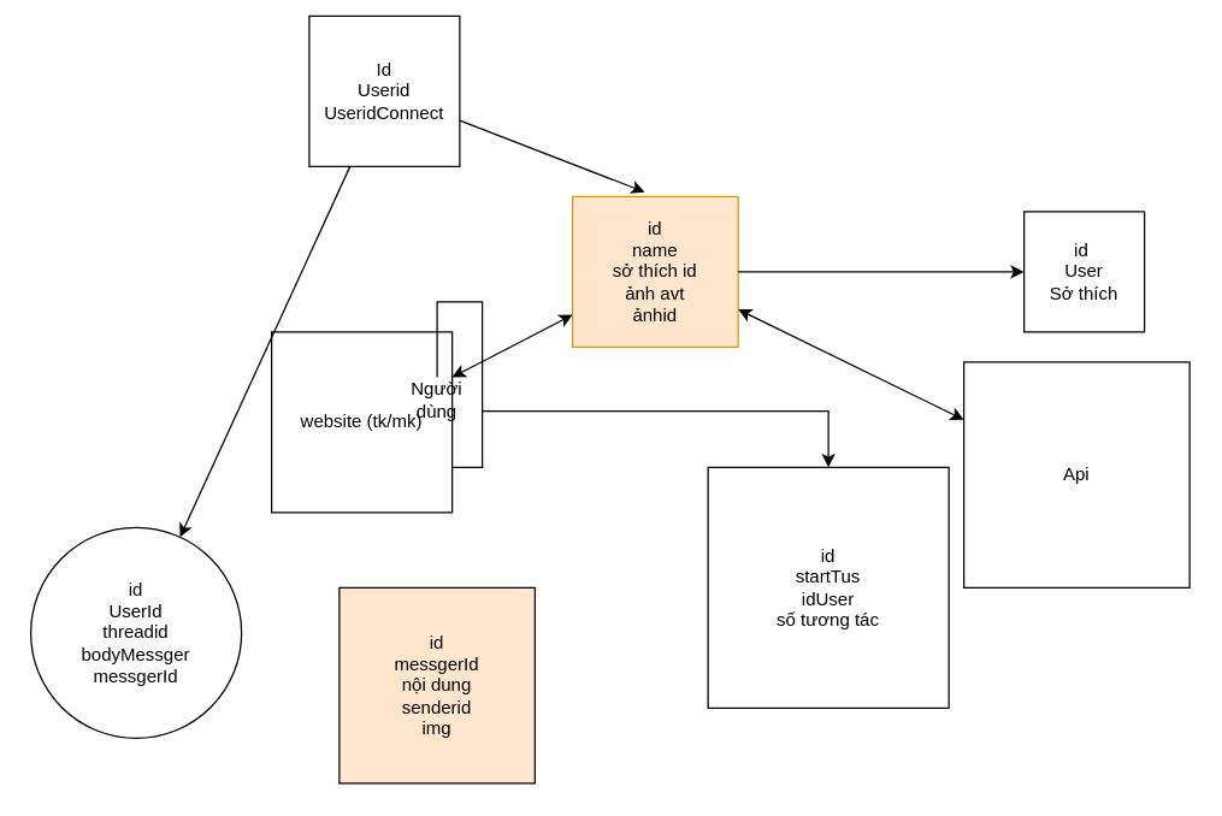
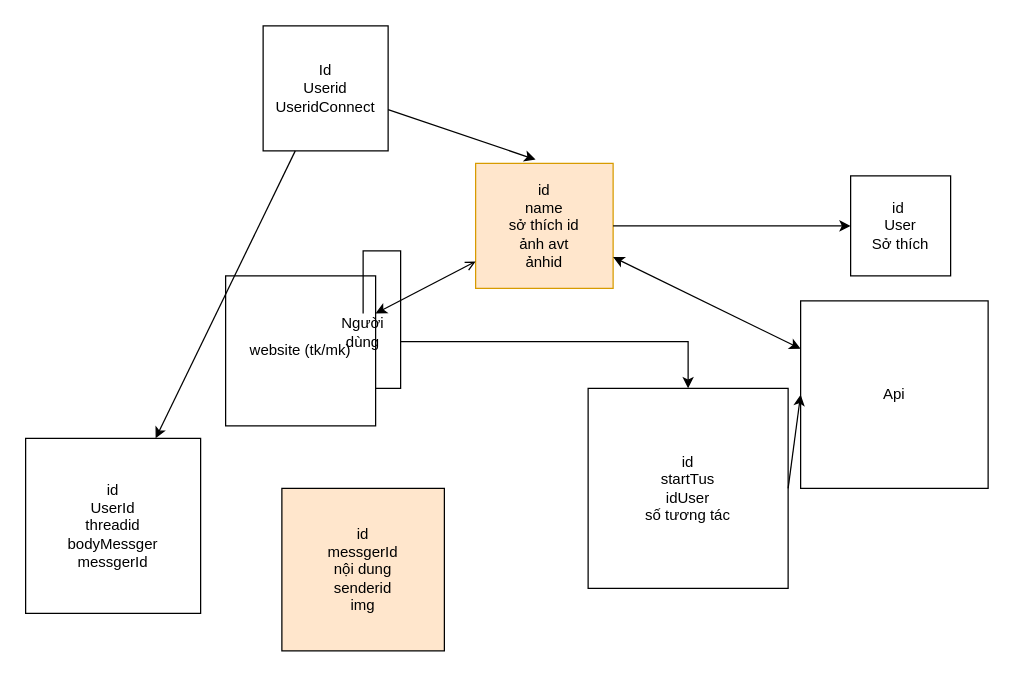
  <mxCell id="0" />
  <mxCell id="1" parent="0" />
  <mxCell id="2" style="edgeStyle=orthogonalEdgeStyle;rounded=0;orthogonalLoop=1;jettySize=auto;html=1;exitX=1;exitY=0.75;exitDx=0;exitDy=0;startArrow=none;" edge="1" parent="1" source="11" target="8"><mxGeometry relative="1" as="geometry" /></mxCell>
  <mxCell id="3" value="website (tk/mk)" style="whiteSpace=wrap;html=1;aspect=fixed;" vertex="1" parent="1"><mxGeometry x="180" y="220" width="120" height="120" as="geometry" /></mxCell>
  <mxCell id="4" value="Api" style="whiteSpace=wrap;html=1;aspect=fixed;" vertex="1" parent="1"><mxGeometry x="640" y="240" width="150" height="150" as="geometry" /></mxCell>
  <mxCell id="5" value="id&lt;br&gt;name&lt;br&gt;sở thích id&lt;br&gt;ảnh avt&lt;br&gt;ảnhid" style="text;html=1;strokeColor=#d79b00;fillColor=#ffe6cc;align=center;verticalAlign=middle;whiteSpace=wrap;rounded=0;" vertex="1" parent="1"><mxGeometry x="380" y="130" width="110" height="100" as="geometry" /></mxCell>
- <mxCell id="6" value="" style="endArrow=classic;startArrow=classic;html=1;rounded=0;exitX=1;exitY=0.25;exitDx=0;exitDy=0;" edge="1" parent="1" source="3" target="5"><mxGeometry width="50" height="50" relative="1" as="geometry"><mxPoint x="400" y="370" as="sourcePoint" /><mxPoint x="450" y="320" as="targetPoint" /></mxGeometry></mxCell>
+ <mxCell id="6" value="" style="endArrow=open;startArrow=classic;html=1;rounded=0;exitX=1;exitY=0.25;exitDx=0;exitDy=0;" edge="1" parent="1" source="3" target="5"><mxGeometry width="50" height="50" relative="1" as="geometry"><mxPoint x="400" y="370" as="sourcePoint" /><mxPoint x="450" y="320" as="targetPoint" /></mxGeometry></mxCell>
  <mxCell id="7" value="" style="endArrow=classic;startArrow=classic;html=1;rounded=0;entryX=1;entryY=0.75;entryDx=0;entryDy=0;" edge="1" parent="1" source="4" target="5"><mxGeometry width="50" height="50" relative="1" as="geometry"><mxPoint x="220" y="370" as="sourcePoint" /><mxPoint x="379" y="280.841" as="targetPoint" /></mxGeometry></mxCell>
  <mxCell id="8" value="id&lt;br&gt;startTus&lt;br&gt;idUser&lt;br&gt;số tương tác" style="whiteSpace=wrap;html=1;aspect=fixed;" vertex="1" parent="1"><mxGeometry x="470" y="310" width="160" height="160" as="geometry" /></mxCell>
- <mxCell id="10" value="id&lt;br&gt;UserId&lt;br&gt;threadid&lt;br&gt;bodyMessger&lt;br&gt;messgerId" style="ellipse;whiteSpace=wrap;html=1;aspect=fixed;" vertex="1" parent="1"><mxGeometry x="20" y="350" width="140" height="140" as="geometry" /></mxCell>
+ <mxCell id="9" value="" style="endArrow=classic;html=1;rounded=0;exitX=1;exitY=0.5;exitDx=0;exitDy=0;entryX=0;entryY=0.5;entryDx=0;entryDy=0;" edge="1" parent="1" source="8" target="4"><mxGeometry width="50" height="50" relative="1" as="geometry"><mxPoint x="400" y="340" as="sourcePoint" /><mxPoint x="450" y="290" as="targetPoint" /></mxGeometry></mxCell>
+ <mxCell id="10" value="id&lt;br&gt;UserId&lt;br&gt;threadid&lt;br&gt;bodyMessger&lt;br&gt;messgerId" style="whiteSpace=wrap;html=1;aspect=fixed;" vertex="1" parent="1"><mxGeometry x="20" y="350" width="140" height="140" as="geometry" /></mxCell>
  <mxCell id="11" value="Người dùng" style="text;html=1;strokeColor=none;fillColor=none;align=center;verticalAlign=middle;whiteSpace=wrap;rounded=0;" vertex="1" parent="1"><mxGeometry x="260" y="250" width="60" height="30" as="geometry" /></mxCell>
  <mxCell id="12" value="" style="edgeStyle=orthogonalEdgeStyle;rounded=0;orthogonalLoop=1;jettySize=auto;html=1;exitX=1;exitY=0.75;exitDx=0;exitDy=0;endArrow=none;" edge="1" parent="1" source="3" target="11"><mxGeometry relative="1" as="geometry"><mxPoint x="230" y="262.5" as="sourcePoint" /><mxPoint x="369" y="350" as="targetPoint" /></mxGeometry></mxCell>
  <mxCell id="13" value="id&lt;br&gt;messgerId&lt;br&gt;nội dung&lt;br&gt;senderid&lt;br&gt;img" style="whiteSpace=wrap;html=1;aspect=fixed;fillColor=#ffe6cc;" vertex="1" parent="1"><mxGeometry x="225" y="390" width="130" height="130" as="geometry" /></mxCell>
  <mxCell id="14" value="id&amp;nbsp;&lt;br&gt;User&lt;br&gt;Sở thích" style="whiteSpace=wrap;html=1;aspect=fixed;" vertex="1" parent="1"><mxGeometry x="680" y="140" width="80" height="80" as="geometry" /></mxCell>
  <mxCell id="15" value="" style="endArrow=classic;html=1;rounded=0;entryX=0;entryY=0.5;entryDx=0;entryDy=0;exitX=1;exitY=0.5;exitDx=0;exitDy=0;" edge="1" parent="1" source="5" target="14"><mxGeometry width="50" height="50" relative="1" as="geometry"><mxPoint x="400" y="240" as="sourcePoint" /><mxPoint x="450" y="190" as="targetPoint" /></mxGeometry></mxCell>
- <mxCell id="16" value="Id&lt;br&gt;Userid&lt;br&gt;UseridConnect" style="whiteSpace=wrap;html=1;aspect=fixed;" vertex="1" parent="1"><mxGeometry x="205" y="10" width="100" height="100" as="geometry" /></mxCell>
+ <mxCell id="16" value="Id&lt;br&gt;Userid&lt;br&gt;UseridConnect" style="whiteSpace=wrap;html=1;aspect=fixed;" vertex="1" parent="1"><mxGeometry x="210" y="20" width="100" height="100" as="geometry" /></mxCell>
  <mxCell id="17" value="" style="endArrow=classic;html=1;rounded=0;entryX=0.436;entryY=-0.03;entryDx=0;entryDy=0;entryPerimeter=0;" edge="1" parent="1" source="16" target="5"><mxGeometry width="50" height="50" relative="1" as="geometry"><mxPoint x="400" y="120" as="sourcePoint" /><mxPoint x="450" y="70" as="targetPoint" /></mxGeometry></mxCell>
  <mxCell id="18" value="" style="endArrow=classic;html=1;rounded=0;" edge="1" parent="1" source="16" target="10"><mxGeometry width="50" height="50" relative="1" as="geometry"><mxPoint x="360" y="120" as="sourcePoint" /><mxPoint x="410" y="70" as="targetPoint" /></mxGeometry></mxCell>
